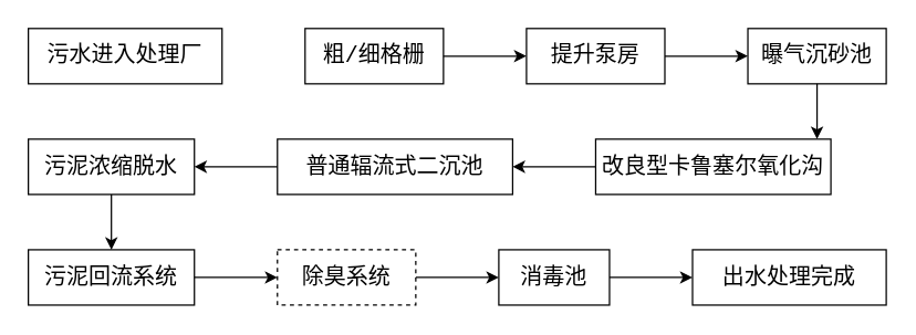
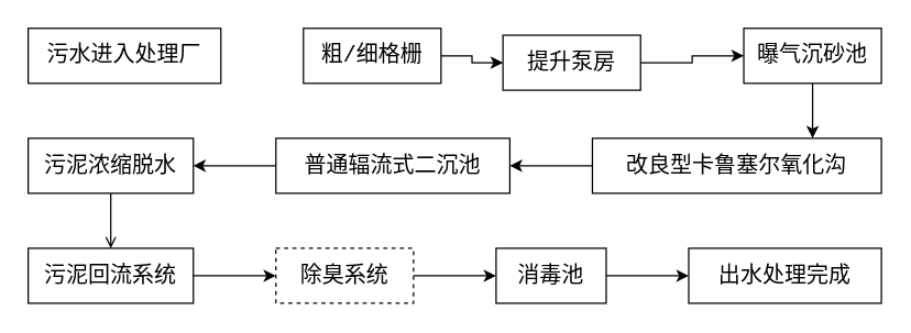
  <mxCell id="0" />
  <mxCell id="1" parent="0" />
  <mxCell id="2" value="" style="group" parent="1" vertex="1" connectable="0"><mxGeometry x="20" y="20" width="620" height="200" as="geometry" /></mxCell>
  <mxCell id="3" value="&lt;div style=&quot;font-family: &amp;quot;Dank Mono&amp;quot;, Consolas, &amp;quot;Courier New&amp;quot;, monospace; font-size: 16px; line-height: 22px;&quot;&gt;污水进入处理厂&lt;br&gt;&lt;/div&gt;" style="rounded=0;whiteSpace=wrap;html=1;gradientColor=none;fillColor=default;strokeColor=default;fontColor=default;labelBackgroundColor=default;" parent="2" vertex="1"><mxGeometry width="140" height="40" as="geometry" /></mxCell>
  <mxCell id="4" value="&lt;div style=&quot;font-family: &amp;quot;Dank Mono&amp;quot;, Consolas, &amp;quot;Courier New&amp;quot;, monospace; font-size: 16px; line-height: 22px;&quot;&gt;&lt;div style=&quot;line-height: 22px;&quot;&gt;粗/细格栅&lt;/div&gt;&lt;/div&gt;" style="rounded=0;whiteSpace=wrap;html=1;gradientColor=none;fillColor=default;strokeColor=default;fontColor=default;labelBackgroundColor=default;" parent="2" vertex="1"><mxGeometry x="200" width="100" height="40" as="geometry" /></mxCell>
- <mxCell id="5" value="&lt;div style=&quot;font-family: &amp;quot;Dank Mono&amp;quot;, Consolas, &amp;quot;Courier New&amp;quot;, monospace; font-size: 16px; line-height: 22px;&quot;&gt;&lt;div style=&quot;line-height: 22px;&quot;&gt;&lt;div style=&quot;line-height: 22px;&quot;&gt;提升泵房&lt;/div&gt;&lt;/div&gt;&lt;/div&gt;" style="rounded=0;whiteSpace=wrap;html=1;gradientColor=none;fillColor=default;strokeColor=default;fontColor=default;labelBackgroundColor=default;" parent="2" vertex="1"><mxGeometry x="360" width="100" height="40" as="geometry" /></mxCell>
+ <mxCell id="5" value="&lt;div style=&quot;font-family: &amp;quot;Dank Mono&amp;quot;, Consolas, &amp;quot;Courier New&amp;quot;, monospace; font-size: 16px; line-height: 22px;&quot;&gt;&lt;div style=&quot;line-height: 22px;&quot;&gt;&lt;div style=&quot;line-height: 22px;&quot;&gt;提升泵房&lt;/div&gt;&lt;/div&gt;&lt;/div&gt;" style="rounded=0;whiteSpace=wrap;html=1;gradientColor=none;fillColor=default;strokeColor=default;fontColor=default;labelBackgroundColor=default;" parent="2" vertex="1"><mxGeometry x="345" y="5" width="100" height="40" as="geometry" /></mxCell>
  <mxCell id="6" value="" style="edgeStyle=orthogonalEdgeStyle;rounded=0;orthogonalLoop=1;jettySize=auto;html=1;fontColor=default;" parent="2" source="4" target="5" edge="1"><mxGeometry relative="1" as="geometry" /></mxCell>
  <mxCell id="7" value="&lt;div style=&quot;font-family: &amp;quot;Dank Mono&amp;quot;, Consolas, &amp;quot;Courier New&amp;quot;, monospace; font-size: 16px; line-height: 22px;&quot;&gt;曝气沉砂池&lt;/div&gt;" style="whiteSpace=wrap;html=1;rounded=0;gradientColor=none;labelBackgroundColor=default;fontColor=default;" parent="2" vertex="1"><mxGeometry x="520" width="100" height="40" as="geometry" /></mxCell>
  <mxCell id="8" value="" style="edgeStyle=orthogonalEdgeStyle;rounded=0;orthogonalLoop=1;jettySize=auto;html=1;fontColor=default;" parent="2" source="5" target="7" edge="1"><mxGeometry relative="1" as="geometry" /></mxCell>
- <mxCell id="9" value="&lt;div style=&quot;font-family: &amp;quot;Dank Mono&amp;quot;, Consolas, &amp;quot;Courier New&amp;quot;, monospace; font-size: 16px; line-height: 22px;&quot;&gt;&lt;div style=&quot;line-height: 22px;&quot;&gt;改良型卡鲁塞尔氧化沟&lt;/div&gt;&lt;/div&gt;" style="whiteSpace=wrap;html=1;rounded=0;gradientColor=none;labelBackgroundColor=default;fontColor=default;" parent="2" vertex="1"><mxGeometry x="410" y="80" width="170" height="40" as="geometry" /></mxCell>
+ <mxCell id="9" value="&lt;div style=&quot;font-family: &amp;quot;Dank Mono&amp;quot;, Consolas, &amp;quot;Courier New&amp;quot;, monospace; font-size: 16px; line-height: 22px;&quot;&gt;&lt;div style=&quot;line-height: 22px;&quot;&gt;改良型卡鲁塞尔氧化沟&lt;/div&gt;&lt;/div&gt;" style="whiteSpace=wrap;html=1;rounded=0;gradientColor=none;labelBackgroundColor=default;fontColor=default;" parent="2" vertex="1"><mxGeometry x="410" y="80" width="210" height="40" as="geometry" /></mxCell>
  <mxCell id="10" style="edgeStyle=orthogonalEdgeStyle;rounded=0;orthogonalLoop=1;jettySize=auto;html=1;exitX=0.5;exitY=1;exitDx=0;exitDy=0;fontColor=default;" parent="2" source="7" edge="1"><mxGeometry relative="1" as="geometry"><Array as="points"><mxPoint x="570" y="70" /><mxPoint x="570" y="70" /></Array><mxPoint x="570" y="80" as="targetPoint" /></mxGeometry></mxCell>
  <mxCell id="11" value="&lt;div style=&quot;font-family: &amp;quot;Dank Mono&amp;quot;, Consolas, &amp;quot;Courier New&amp;quot;, monospace; font-size: 16px; line-height: 22px;&quot;&gt;&lt;div style=&quot;line-height: 22px;&quot;&gt;&lt;div style=&quot;line-height: 22px;&quot;&gt;普通辐流式二沉池&lt;/div&gt;&lt;/div&gt;&lt;/div&gt;" style="whiteSpace=wrap;html=1;rounded=0;gradientColor=none;labelBackgroundColor=default;fontColor=default;" parent="2" vertex="1"><mxGeometry x="180" y="80" width="170" height="40" as="geometry" /></mxCell>
  <mxCell id="12" value="" style="edgeStyle=orthogonalEdgeStyle;rounded=0;orthogonalLoop=1;jettySize=auto;html=1;fontColor=default;" parent="2" source="9" target="11" edge="1"><mxGeometry relative="1" as="geometry" /></mxCell>
  <mxCell id="13" value="&lt;div style=&quot;font-family: &amp;quot;Dank Mono&amp;quot;, Consolas, &amp;quot;Courier New&amp;quot;, monospace; font-size: 16px; line-height: 22px;&quot;&gt;&lt;div style=&quot;line-height: 22px;&quot;&gt;&lt;div style=&quot;line-height: 22px;&quot;&gt;&lt;div style=&quot;line-height: 22px;&quot;&gt;污泥浓缩脱水&lt;/div&gt;&lt;/div&gt;&lt;/div&gt;&lt;/div&gt;" style="whiteSpace=wrap;html=1;rounded=0;gradientColor=none;labelBackgroundColor=default;fontColor=default;" parent="2" vertex="1"><mxGeometry y="80" width="120" height="40" as="geometry" /></mxCell>
  <mxCell id="14" value="" style="edgeStyle=orthogonalEdgeStyle;rounded=0;orthogonalLoop=1;jettySize=auto;html=1;fontColor=default;" parent="2" source="11" target="13" edge="1"><mxGeometry relative="1" as="geometry" /></mxCell>
  <mxCell id="15" value="&lt;div style=&quot;font-family: &amp;quot;Dank Mono&amp;quot;, Consolas, &amp;quot;Courier New&amp;quot;, monospace; font-size: 16px; line-height: 22px;&quot;&gt;&lt;div style=&quot;line-height: 22px;&quot;&gt;&lt;div style=&quot;line-height: 22px;&quot;&gt;&lt;div style=&quot;line-height: 22px;&quot;&gt;&lt;div style=&quot;line-height: 22px;&quot;&gt;污泥回流系统&lt;/div&gt;&lt;/div&gt;&lt;/div&gt;&lt;/div&gt;&lt;/div&gt;" style="whiteSpace=wrap;html=1;rounded=0;gradientColor=none;labelBackgroundColor=default;fontColor=default;" parent="2" vertex="1"><mxGeometry y="160" width="120" height="40" as="geometry" /></mxCell>
- <mxCell id="16" value="" style="edgeStyle=orthogonalEdgeStyle;rounded=0;orthogonalLoop=1;jettySize=auto;html=1;fontColor=default;" parent="2" source="13" target="15" edge="1"><mxGeometry relative="1" as="geometry" /></mxCell>
+ <mxCell id="16" value="" style="edgeStyle=orthogonalEdgeStyle;rounded=0;orthogonalLoop=1;jettySize=auto;html=1;fontColor=default;endArrow=open;" parent="2" source="13" target="15" edge="1"><mxGeometry relative="1" as="geometry" /></mxCell>
  <mxCell id="17" value="&lt;div style=&quot;font-family: &amp;quot;Dank Mono&amp;quot;, Consolas, &amp;quot;Courier New&amp;quot;, monospace; font-size: 16px; line-height: 22px;&quot;&gt;&lt;div style=&quot;line-height: 22px;&quot;&gt;&lt;div style=&quot;line-height: 22px;&quot;&gt;&lt;div style=&quot;line-height: 22px;&quot;&gt;&lt;div style=&quot;line-height: 22px;&quot;&gt;&lt;div style=&quot;line-height: 22px;&quot;&gt;除臭系统&lt;/div&gt;&lt;/div&gt;&lt;/div&gt;&lt;/div&gt;&lt;/div&gt;&lt;/div&gt;" style="whiteSpace=wrap;html=1;rounded=0;gradientColor=none;labelBackgroundColor=default;fontColor=default;dashed=1;" parent="2" vertex="1"><mxGeometry x="180" y="160" width="100" height="40" as="geometry" /></mxCell>
  <mxCell id="18" value="" style="edgeStyle=orthogonalEdgeStyle;rounded=0;orthogonalLoop=1;jettySize=auto;html=1;fontColor=default;" parent="2" source="15" target="17" edge="1"><mxGeometry relative="1" as="geometry" /></mxCell>
  <mxCell id="19" value="&lt;div style=&quot;font-family: &amp;quot;Dank Mono&amp;quot;, Consolas, &amp;quot;Courier New&amp;quot;, monospace; font-size: 16px; line-height: 22px;&quot;&gt;&lt;div style=&quot;line-height: 22px;&quot;&gt;&lt;div style=&quot;line-height: 22px;&quot;&gt;&lt;div style=&quot;line-height: 22px;&quot;&gt;&lt;div style=&quot;line-height: 22px;&quot;&gt;&lt;div style=&quot;line-height: 22px;&quot;&gt;&lt;div style=&quot;line-height: 22px;&quot;&gt;消毒池&lt;/div&gt;&lt;/div&gt;&lt;/div&gt;&lt;/div&gt;&lt;/div&gt;&lt;/div&gt;&lt;/div&gt;" style="whiteSpace=wrap;html=1;rounded=0;gradientColor=none;labelBackgroundColor=default;fontColor=default;" parent="2" vertex="1"><mxGeometry x="340" y="160" width="80" height="40" as="geometry" /></mxCell>
  <mxCell id="20" value="" style="edgeStyle=orthogonalEdgeStyle;rounded=0;orthogonalLoop=1;jettySize=auto;html=1;fontColor=default;" parent="2" source="17" target="19" edge="1"><mxGeometry relative="1" as="geometry" /></mxCell>
  <mxCell id="21" value="&lt;div style=&quot;font-family: &amp;quot;Dank Mono&amp;quot;, Consolas, &amp;quot;Courier New&amp;quot;, monospace; font-size: 16px; line-height: 22px;&quot;&gt;&lt;div style=&quot;line-height: 22px;&quot;&gt;&lt;div style=&quot;line-height: 22px;&quot;&gt;&lt;div style=&quot;line-height: 22px;&quot;&gt;&lt;div style=&quot;line-height: 22px;&quot;&gt;&lt;div style=&quot;line-height: 22px;&quot;&gt;&lt;div style=&quot;line-height: 22px;&quot;&gt;&lt;div style=&quot;line-height: 22px;&quot;&gt;出水处理完成&lt;/div&gt;&lt;/div&gt;&lt;/div&gt;&lt;/div&gt;&lt;/div&gt;&lt;/div&gt;&lt;/div&gt;&lt;/div&gt;" style="whiteSpace=wrap;html=1;rounded=0;gradientColor=none;labelBackgroundColor=default;fontColor=default;" parent="2" vertex="1"><mxGeometry x="480" y="160" width="140" height="40" as="geometry" /></mxCell>
  <mxCell id="22" value="" style="edgeStyle=orthogonalEdgeStyle;rounded=0;orthogonalLoop=1;jettySize=auto;html=1;fontColor=default;" parent="2" source="19" target="21" edge="1"><mxGeometry relative="1" as="geometry" /></mxCell>
